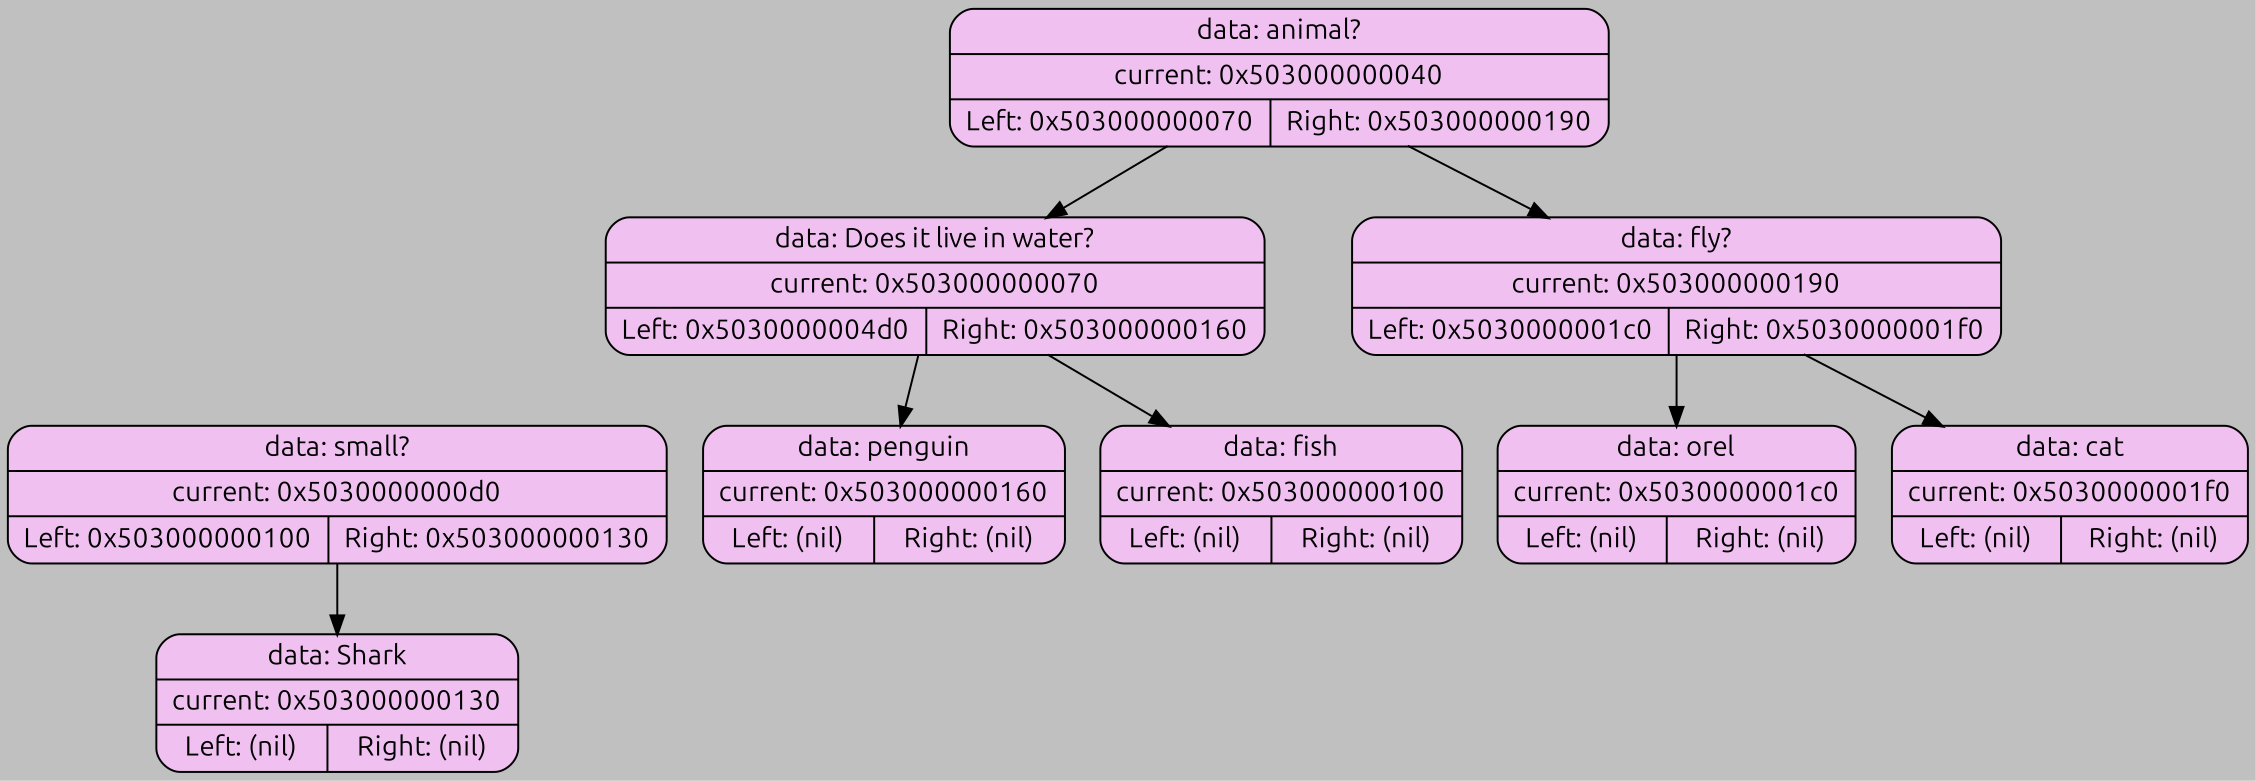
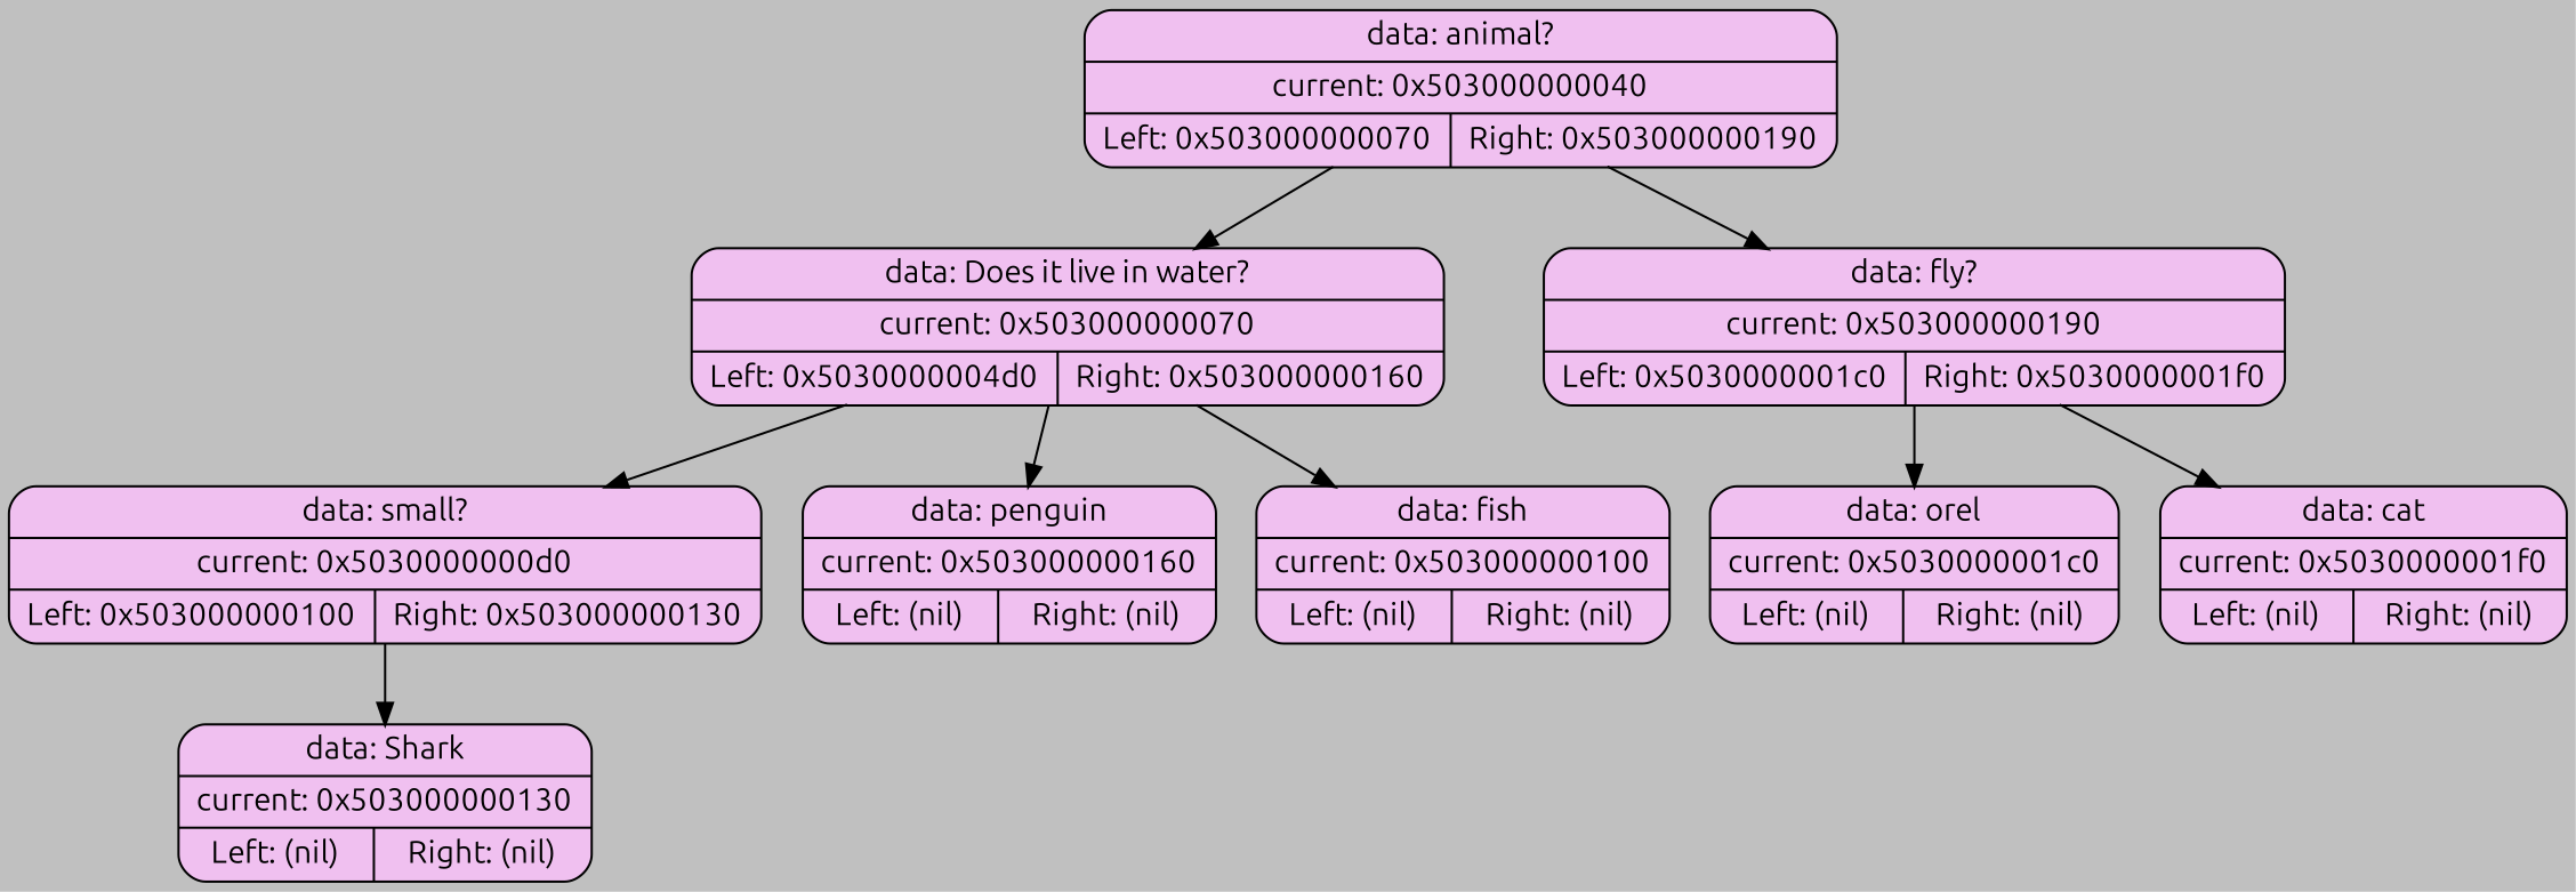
  digraph {
    bgcolor="#C0C0C0"
    fontname=Ubuntu
    node [fillcolor="#F0C0F0" fontname=Ubuntu shape=Mrecord style=filled]
    edge [fontname=Ubuntu]
    n1 [label="{data: animal? | current: 0x503000000040 | { Left: 0x503000000070 | Right: 0x503000000190 } }"]
    n2 [label="{data: Does it live in water? | current: 0x503000000070 | { Left: 0x5030000004d0 | Right: 0x503000000160 } }"]
    n3 [label="{data: fly? | current: 0x503000000190 | { Left: 0x5030000001c0 | Right: 0x5030000001f0 } }"]
    n4 [label="{data: small? | current: 0x5030000000d0 | { Left: 0x503000000100 | Right: 0x503000000130 } }"]
    n5 [label="{data: penguin | current: 0x503000000160 | { Left: (nil) | Right: (nil) } }"]
    n6 [label="{data: fish | current: 0x503000000100 | { Left: (nil) | Right: (nil) } }"]
    n7 [label="{data: orel | current: 0x5030000001c0 | { Left: (nil) | Right: (nil) } }"]
    n8 [label="{data: cat | current: 0x5030000001f0 | { Left: (nil) | Right: (nil) } }"]
    n9 [label="{data: Shark | current: 0x503000000130 | { Left: (nil) | Right: (nil) } }"]
    n1 -> n2
    n1 -> n3
+   n2 -> n4
    n2 -> n5
    n2 -> n6
    n3 -> n7
    n3 -> n8
    n4 -> n9
  }
